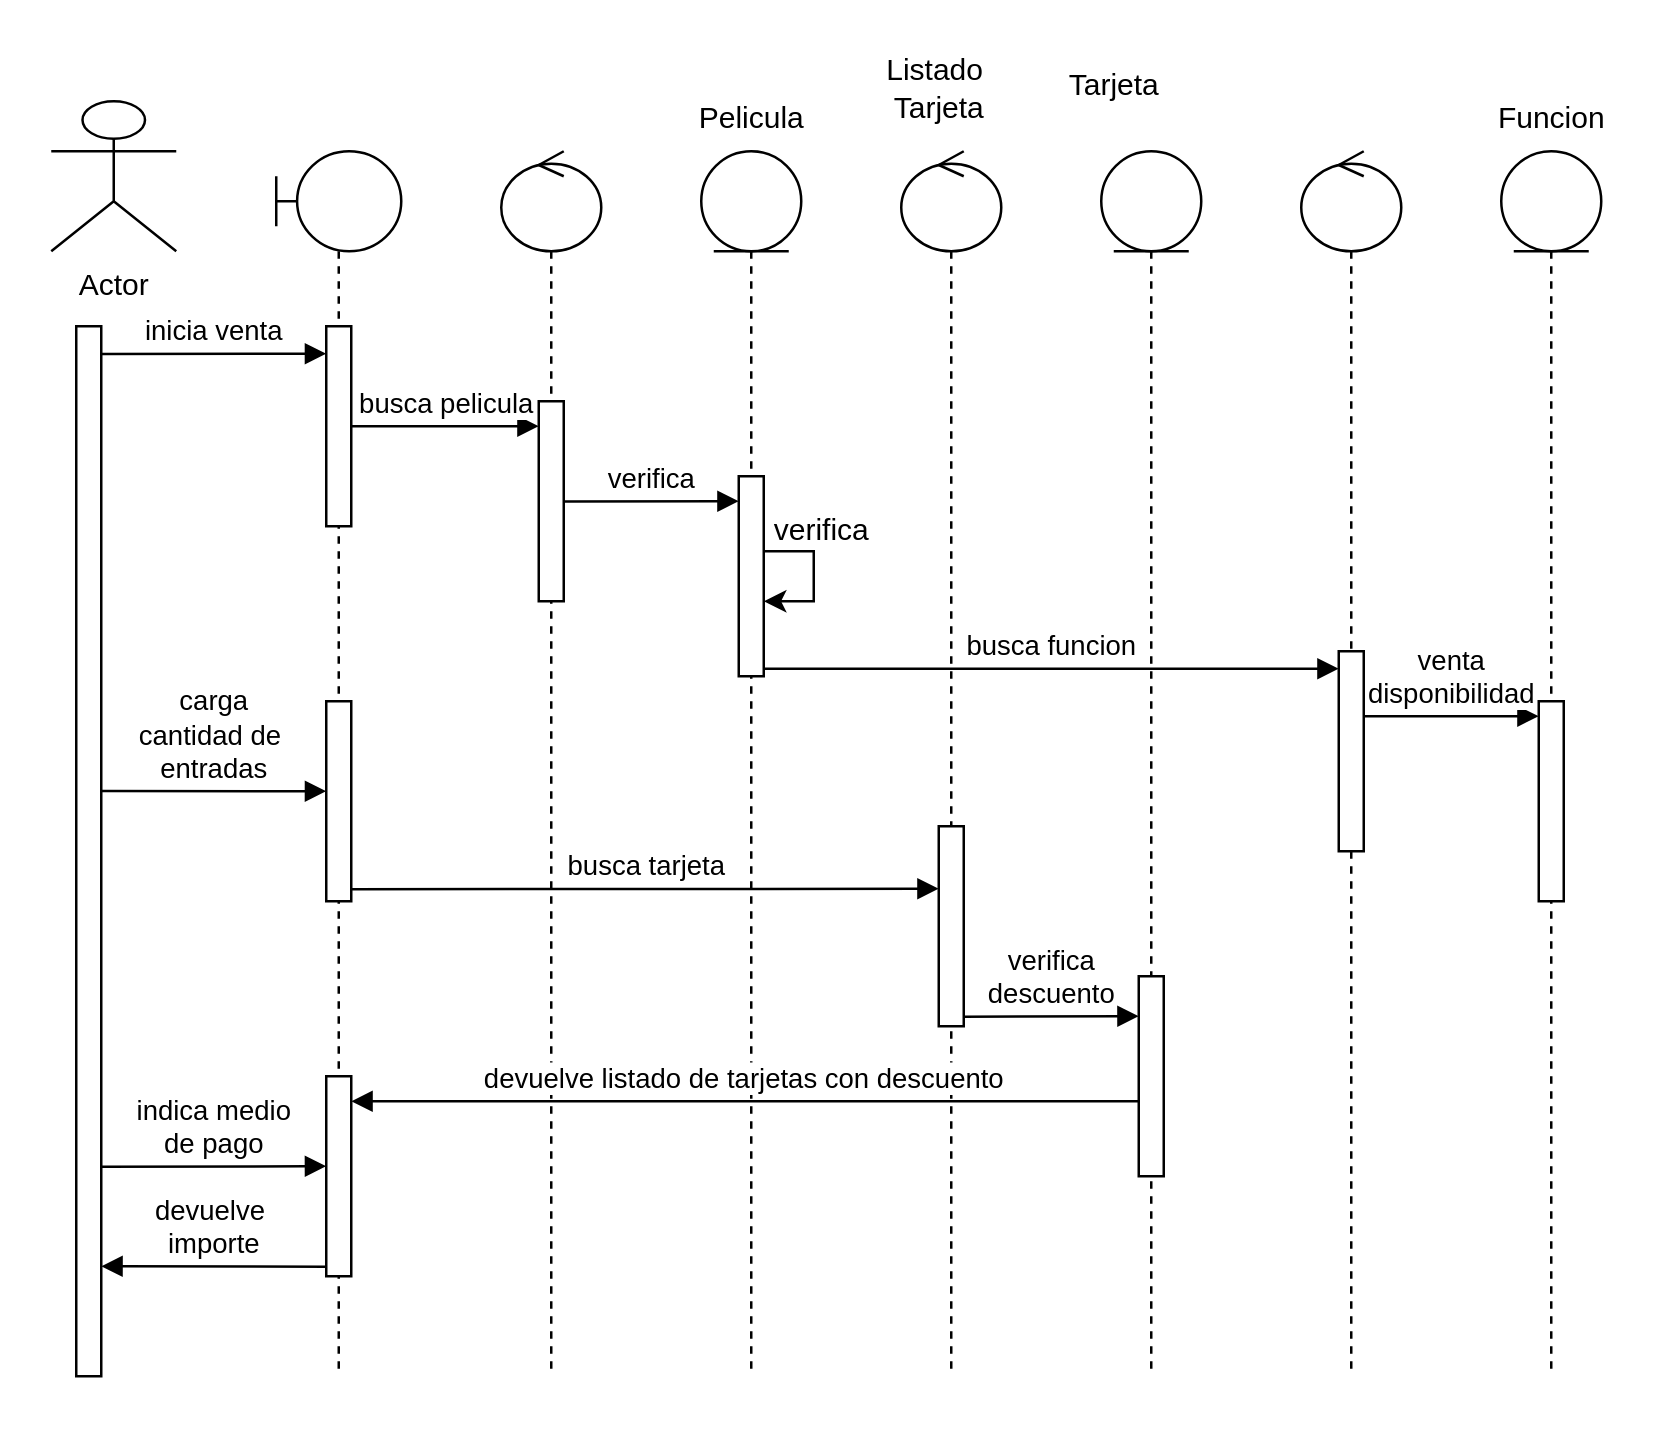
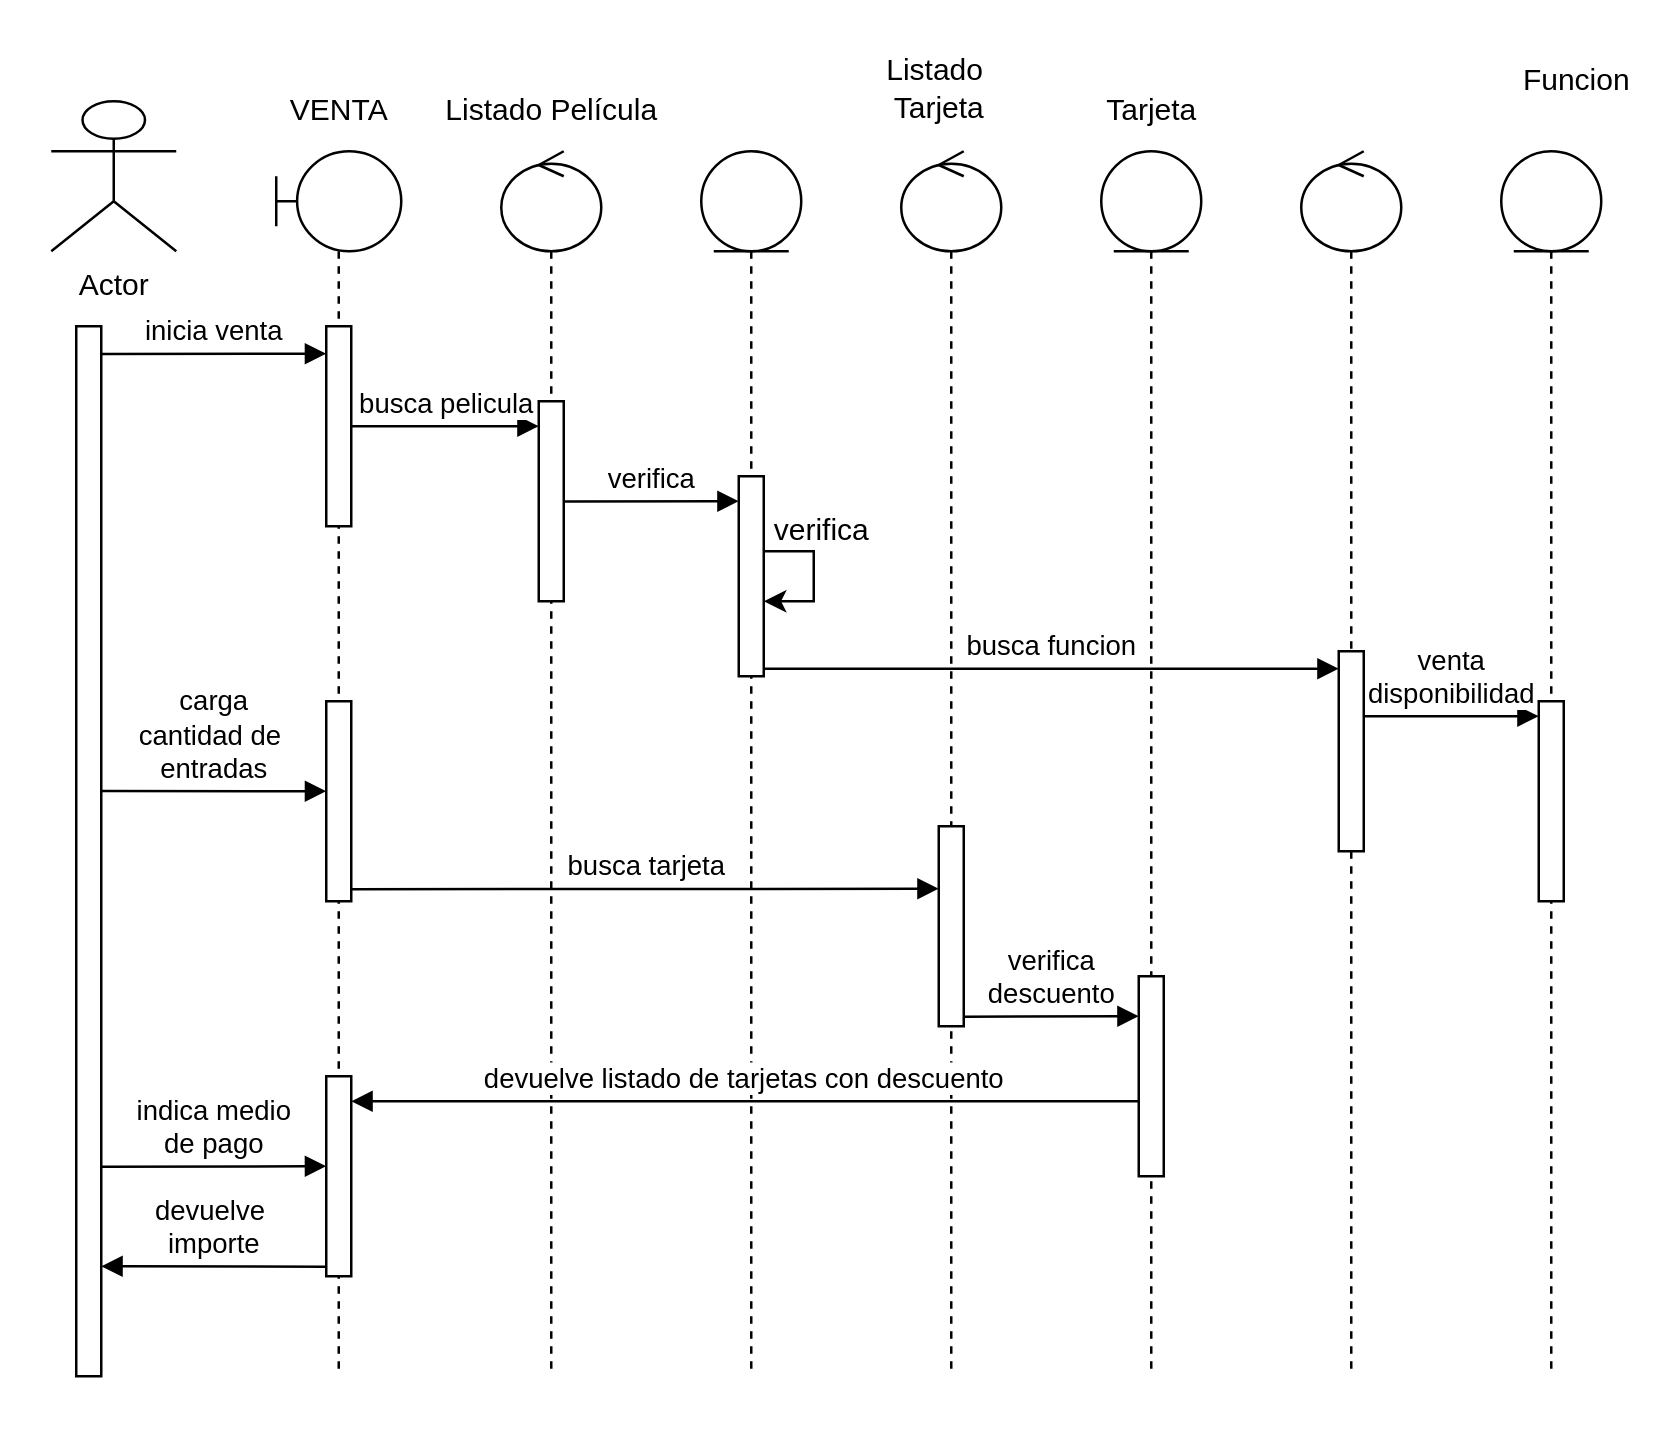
  <mxCell id="0" />
  <mxCell id="1" parent="0" />
  <mxCell id="2" value="Actor" style="shape=umlActor;verticalLabelPosition=bottom;verticalAlign=top;html=1;" parent="1" vertex="1"><mxGeometry x="20" y="40" width="50" height="60" as="geometry" /></mxCell>
  <mxCell id="3" value="" style="html=1;points=[];perimeter=orthogonalPerimeter;outlineConnect=0;targetShapes=umlLifeline;portConstraint=eastwest;newEdgeStyle={&quot;edgeStyle&quot;:&quot;elbowEdgeStyle&quot;,&quot;elbow&quot;:&quot;vertical&quot;,&quot;curved&quot;:0,&quot;rounded&quot;:0};" parent="1" vertex="1"><mxGeometry x="30" y="130" width="10" height="420" as="geometry" /></mxCell>
  <mxCell id="4" value="" style="shape=umlLifeline;perimeter=lifelinePerimeter;whiteSpace=wrap;html=1;container=1;dropTarget=0;collapsible=0;recursiveResize=0;outlineConnect=0;portConstraint=eastwest;newEdgeStyle={&quot;edgeStyle&quot;:&quot;elbowEdgeStyle&quot;,&quot;elbow&quot;:&quot;vertical&quot;,&quot;curved&quot;:0,&quot;rounded&quot;:0};participant=umlBoundary;" parent="1" vertex="1"><mxGeometry x="110" y="60" width="50" height="490" as="geometry" /></mxCell>
  <mxCell id="5" value="" style="html=1;points=[];perimeter=orthogonalPerimeter;outlineConnect=0;targetShapes=umlLifeline;portConstraint=eastwest;newEdgeStyle={&quot;edgeStyle&quot;:&quot;elbowEdgeStyle&quot;,&quot;elbow&quot;:&quot;vertical&quot;,&quot;curved&quot;:0,&quot;rounded&quot;:0};" parent="4" vertex="1"><mxGeometry x="20" y="70" width="10" height="80" as="geometry" /></mxCell>
  <mxCell id="6" value="" style="html=1;points=[];perimeter=orthogonalPerimeter;outlineConnect=0;targetShapes=umlLifeline;portConstraint=eastwest;newEdgeStyle={&quot;edgeStyle&quot;:&quot;elbowEdgeStyle&quot;,&quot;elbow&quot;:&quot;vertical&quot;,&quot;curved&quot;:0,&quot;rounded&quot;:0};" parent="4" vertex="1"><mxGeometry x="20" y="220" width="10" height="80" as="geometry" /></mxCell>
  <mxCell id="7" value="" style="html=1;points=[];perimeter=orthogonalPerimeter;outlineConnect=0;targetShapes=umlLifeline;portConstraint=eastwest;newEdgeStyle={&quot;edgeStyle&quot;:&quot;elbowEdgeStyle&quot;,&quot;elbow&quot;:&quot;vertical&quot;,&quot;curved&quot;:0,&quot;rounded&quot;:0};" parent="4" vertex="1"><mxGeometry x="20" y="370" width="10" height="80" as="geometry" /></mxCell>
  <mxCell id="8" value="" style="shape=umlLifeline;perimeter=lifelinePerimeter;whiteSpace=wrap;html=1;container=1;dropTarget=0;collapsible=0;recursiveResize=0;outlineConnect=0;portConstraint=eastwest;newEdgeStyle={&quot;edgeStyle&quot;:&quot;elbowEdgeStyle&quot;,&quot;elbow&quot;:&quot;vertical&quot;,&quot;curved&quot;:0,&quot;rounded&quot;:0};participant=umlControl;" parent="1" vertex="1"><mxGeometry x="200" y="60" width="40" height="490" as="geometry" /></mxCell>
  <mxCell id="9" value="" style="html=1;points=[];perimeter=orthogonalPerimeter;outlineConnect=0;targetShapes=umlLifeline;portConstraint=eastwest;newEdgeStyle={&quot;edgeStyle&quot;:&quot;elbowEdgeStyle&quot;,&quot;elbow&quot;:&quot;vertical&quot;,&quot;curved&quot;:0,&quot;rounded&quot;:0};" parent="8" vertex="1"><mxGeometry x="15" y="100" width="10" height="80" as="geometry" /></mxCell>
  <mxCell id="10" value="" style="shape=umlLifeline;perimeter=lifelinePerimeter;whiteSpace=wrap;html=1;container=1;dropTarget=0;collapsible=0;recursiveResize=0;outlineConnect=0;portConstraint=eastwest;newEdgeStyle={&quot;edgeStyle&quot;:&quot;elbowEdgeStyle&quot;,&quot;elbow&quot;:&quot;vertical&quot;,&quot;curved&quot;:0,&quot;rounded&quot;:0};participant=umlControl;" parent="1" vertex="1"><mxGeometry x="360" y="60" width="40" height="490" as="geometry" /></mxCell>
  <mxCell id="11" value="" style="html=1;points=[];perimeter=orthogonalPerimeter;outlineConnect=0;targetShapes=umlLifeline;portConstraint=eastwest;newEdgeStyle={&quot;edgeStyle&quot;:&quot;elbowEdgeStyle&quot;,&quot;elbow&quot;:&quot;vertical&quot;,&quot;curved&quot;:0,&quot;rounded&quot;:0};" parent="10" vertex="1"><mxGeometry x="15" y="270" width="10" height="80" as="geometry" /></mxCell>
  <mxCell id="12" value="" style="shape=umlLifeline;perimeter=lifelinePerimeter;whiteSpace=wrap;html=1;container=1;dropTarget=0;collapsible=0;recursiveResize=0;outlineConnect=0;portConstraint=eastwest;newEdgeStyle={&quot;edgeStyle&quot;:&quot;elbowEdgeStyle&quot;,&quot;elbow&quot;:&quot;vertical&quot;,&quot;curved&quot;:0,&quot;rounded&quot;:0};participant=umlEntity;" parent="1" vertex="1"><mxGeometry x="280" y="60" width="40" height="490" as="geometry" /></mxCell>
  <mxCell id="13" value="" style="html=1;points=[];perimeter=orthogonalPerimeter;outlineConnect=0;targetShapes=umlLifeline;portConstraint=eastwest;newEdgeStyle={&quot;edgeStyle&quot;:&quot;elbowEdgeStyle&quot;,&quot;elbow&quot;:&quot;vertical&quot;,&quot;curved&quot;:0,&quot;rounded&quot;:0};" parent="12" vertex="1"><mxGeometry x="15" y="130" width="10" height="80" as="geometry" /></mxCell>
  <mxCell id="14" value="" style="endArrow=classic;html=1;rounded=0;" parent="12" source="13" target="13" edge="1"><mxGeometry width="50" height="50" relative="1" as="geometry"><mxPoint x="50" y="160" as="sourcePoint" /><mxPoint x="100" y="110" as="targetPoint" /></mxGeometry></mxCell>
  <mxCell id="15" value="" style="shape=umlLifeline;perimeter=lifelinePerimeter;whiteSpace=wrap;html=1;container=1;dropTarget=0;collapsible=0;recursiveResize=0;outlineConnect=0;portConstraint=eastwest;newEdgeStyle={&quot;edgeStyle&quot;:&quot;elbowEdgeStyle&quot;,&quot;elbow&quot;:&quot;vertical&quot;,&quot;curved&quot;:0,&quot;rounded&quot;:0};participant=umlEntity;" parent="1" vertex="1"><mxGeometry x="440" y="60" width="40" height="490" as="geometry" /></mxCell>
  <mxCell id="16" value="" style="html=1;points=[];perimeter=orthogonalPerimeter;outlineConnect=0;targetShapes=umlLifeline;portConstraint=eastwest;newEdgeStyle={&quot;edgeStyle&quot;:&quot;elbowEdgeStyle&quot;,&quot;elbow&quot;:&quot;vertical&quot;,&quot;curved&quot;:0,&quot;rounded&quot;:0};" parent="15" vertex="1"><mxGeometry x="15" y="330" width="10" height="80" as="geometry" /></mxCell>
  <mxCell id="17" value="" style="shape=umlLifeline;perimeter=lifelinePerimeter;whiteSpace=wrap;html=1;container=1;dropTarget=0;collapsible=0;recursiveResize=0;outlineConnect=0;portConstraint=eastwest;newEdgeStyle={&quot;edgeStyle&quot;:&quot;elbowEdgeStyle&quot;,&quot;elbow&quot;:&quot;vertical&quot;,&quot;curved&quot;:0,&quot;rounded&quot;:0};participant=umlControl;" parent="1" vertex="1"><mxGeometry x="520" y="60" width="40" height="490" as="geometry" /></mxCell>
  <mxCell id="18" value="" style="html=1;points=[];perimeter=orthogonalPerimeter;outlineConnect=0;targetShapes=umlLifeline;portConstraint=eastwest;newEdgeStyle={&quot;edgeStyle&quot;:&quot;elbowEdgeStyle&quot;,&quot;elbow&quot;:&quot;vertical&quot;,&quot;curved&quot;:0,&quot;rounded&quot;:0};" parent="17" vertex="1"><mxGeometry x="15" y="200" width="10" height="80" as="geometry" /></mxCell>
  <mxCell id="19" value="" style="shape=umlLifeline;perimeter=lifelinePerimeter;whiteSpace=wrap;html=1;container=1;dropTarget=0;collapsible=0;recursiveResize=0;outlineConnect=0;portConstraint=eastwest;newEdgeStyle={&quot;edgeStyle&quot;:&quot;elbowEdgeStyle&quot;,&quot;elbow&quot;:&quot;vertical&quot;,&quot;curved&quot;:0,&quot;rounded&quot;:0};participant=umlEntity;" parent="1" vertex="1"><mxGeometry x="600" y="60" width="40" height="490" as="geometry" /></mxCell>
  <mxCell id="20" value="" style="html=1;points=[];perimeter=orthogonalPerimeter;outlineConnect=0;targetShapes=umlLifeline;portConstraint=eastwest;newEdgeStyle={&quot;edgeStyle&quot;:&quot;elbowEdgeStyle&quot;,&quot;elbow&quot;:&quot;vertical&quot;,&quot;curved&quot;:0,&quot;rounded&quot;:0};" parent="19" vertex="1"><mxGeometry x="15" y="220" width="10" height="80" as="geometry" /></mxCell>
  <mxCell id="21" value="inicia venta" style="html=1;verticalAlign=bottom;endArrow=block;edgeStyle=elbowEdgeStyle;elbow=vertical;curved=0;rounded=0;" parent="1" edge="1"><mxGeometry width="80" relative="1" as="geometry"><mxPoint x="40" y="141.056" as="sourcePoint" /><mxPoint x="130" y="141.056" as="targetPoint" /></mxGeometry></mxCell>
  <mxCell id="22" value="busca pelicula" style="html=1;verticalAlign=bottom;endArrow=block;edgeStyle=elbowEdgeStyle;elbow=vertical;curved=0;rounded=0;" parent="1" source="5" target="9" edge="1"><mxGeometry x="0.013" width="80" relative="1" as="geometry"><mxPoint x="140" y="169.996" as="sourcePoint" /><mxPoint x="210" y="170" as="targetPoint" /><Array as="points"><mxPoint x="200" y="170" /></Array><mxPoint as="offset" /></mxGeometry></mxCell>
  <mxCell id="23" value="verifica" style="html=1;verticalAlign=bottom;endArrow=block;edgeStyle=elbowEdgeStyle;elbow=vertical;curved=0;rounded=0;" parent="1" edge="1"><mxGeometry width="80" relative="1" as="geometry"><mxPoint x="225" y="200.056" as="sourcePoint" /><mxPoint x="295" y="200.056" as="targetPoint" /><Array as="points" /></mxGeometry></mxCell>
  <mxCell id="24" value="busca funcion" style="html=1;verticalAlign=bottom;endArrow=block;edgeStyle=elbowEdgeStyle;elbow=vertical;curved=0;rounded=0;" parent="1" edge="1"><mxGeometry width="80" relative="1" as="geometry"><mxPoint x="305" y="267" as="sourcePoint" /><mxPoint x="535" y="267" as="targetPoint" /><Array as="points"><mxPoint x="370" y="267" /></Array></mxGeometry></mxCell>
  <mxCell id="25" value="venta &lt;br&gt;disponibilidad" style="html=1;verticalAlign=bottom;endArrow=block;edgeStyle=elbowEdgeStyle;elbow=vertical;curved=0;rounded=0;" parent="1" edge="1"><mxGeometry width="80" relative="1" as="geometry"><mxPoint x="545" y="286" as="sourcePoint" /><mxPoint x="615" y="286" as="targetPoint" /><Array as="points" /></mxGeometry></mxCell>
  <mxCell id="26" value="carga&lt;br&gt;cantidad de&amp;nbsp;&lt;br&gt;entradas" style="html=1;verticalAlign=bottom;endArrow=block;edgeStyle=elbowEdgeStyle;elbow=vertical;curved=0;rounded=0;" parent="1" edge="1"><mxGeometry x="-0.003" width="80" relative="1" as="geometry"><mxPoint x="40" y="315.857" as="sourcePoint" /><mxPoint x="130" y="315.857" as="targetPoint" /><mxPoint as="offset" /></mxGeometry></mxCell>
  <mxCell id="27" value="indica medio&lt;br&gt;de pago" style="html=1;verticalAlign=bottom;endArrow=block;edgeStyle=elbowEdgeStyle;elbow=vertical;curved=0;rounded=0;" parent="1" edge="1"><mxGeometry width="80" relative="1" as="geometry"><mxPoint x="40" y="466.2" as="sourcePoint" /><mxPoint x="130" y="466.2" as="targetPoint" /></mxGeometry></mxCell>
  <mxCell id="28" value="devuelve&amp;nbsp;&lt;br&gt;importe" style="html=1;verticalAlign=bottom;endArrow=block;edgeStyle=elbowEdgeStyle;elbow=vertical;curved=0;rounded=0;" parent="1" edge="1"><mxGeometry width="80" relative="1" as="geometry"><mxPoint x="130" y="506.2" as="sourcePoint" /><mxPoint x="40" y="506.2" as="targetPoint" /></mxGeometry></mxCell>
  <mxCell id="29" value="busca tarjeta" style="html=1;verticalAlign=bottom;endArrow=block;edgeStyle=elbowEdgeStyle;elbow=vertical;curved=0;rounded=0;" parent="1" edge="1"><mxGeometry width="80" relative="1" as="geometry"><mxPoint x="140" y="355.19" as="sourcePoint" /><mxPoint x="375" y="355.19" as="targetPoint" /></mxGeometry></mxCell>
  <mxCell id="30" value="verifica&lt;br&gt;descuento" style="html=1;verticalAlign=bottom;endArrow=block;edgeStyle=elbowEdgeStyle;elbow=vertical;curved=0;rounded=0;" parent="1" target="16" edge="1"><mxGeometry width="80" relative="1" as="geometry"><mxPoint x="385" y="406.19" as="sourcePoint" /><mxPoint x="450" y="406" as="targetPoint" /><Array as="points"><mxPoint x="400" y="406" /></Array></mxGeometry></mxCell>
  <mxCell id="31" value="devuelve listado de tarjetas con descuento" style="html=1;verticalAlign=bottom;endArrow=block;edgeStyle=elbowEdgeStyle;elbow=vertical;curved=0;rounded=0;" parent="1" edge="1"><mxGeometry x="0.001" width="80" relative="1" as="geometry"><mxPoint x="455" y="440" as="sourcePoint" /><mxPoint x="140" y="440" as="targetPoint" /><mxPoint as="offset" /></mxGeometry></mxCell>
  <mxCell id="32" value="verifica" style="text;html=1;align=center;verticalAlign=middle;resizable=0;points=[];autosize=1;strokeColor=none;fillColor=none;" parent="1" vertex="1"><mxGeometry x="298" y="197" width="60" height="30" as="geometry" /></mxCell>
- <mxCell id="35" value="Pelicula" style="text;html=1;align=center;verticalAlign=middle;resizable=0;points=[];autosize=1;" vertex="1" parent="1"><mxGeometry x="270" y="37" width="60" height="20" as="geometry" /></mxCell>
+ <mxCell id="33" value="VENTA" style="text;html=1;align=center;verticalAlign=middle;resizable=0;points=[];autosize=1;" vertex="1" parent="1"><mxGeometry x="110" y="34" width="50" height="20" as="geometry" /></mxCell>
+ <mxCell id="34" value="Listado Película" style="text;html=1;align=center;verticalAlign=middle;resizable=0;points=[];autosize=1;" vertex="1" parent="1"><mxGeometry x="170" y="34" width="100" height="20" as="geometry" /></mxCell>
  <mxCell id="36" value="Listado&amp;nbsp;&lt;br&gt;Tarjeta" style="text;html=1;align=center;verticalAlign=middle;resizable=0;points=[];autosize=1;" vertex="1" parent="1"><mxGeometry x="345" y="20" width="60" height="30" as="geometry" /></mxCell>
- <mxCell id="37" value="Tarjeta" style="text;html=1;align=center;verticalAlign=middle;resizable=0;points=[];autosize=1;" vertex="1" parent="1"><mxGeometry x="420" y="24" width="50" height="20" as="geometry" /></mxCell>
- <mxCell id="38" value="Funcion" style="text;html=1;align=center;verticalAlign=middle;resizable=0;points=[];autosize=1;" vertex="1" parent="1"><mxGeometry x="590" y="37" width="60" height="20" as="geometry" /></mxCell>
+ <mxCell id="37" value="Tarjeta" style="text;html=1;align=center;verticalAlign=middle;resizable=0;points=[];autosize=1;" vertex="1" parent="1"><mxGeometry x="435" y="34" width="50" height="20" as="geometry" /></mxCell>
+ <mxCell id="38" value="Funcion" style="text;html=1;align=center;verticalAlign=middle;resizable=0;points=[];autosize=1;" vertex="1" parent="1"><mxGeometry x="600" y="22" width="60" height="20" as="geometry" /></mxCell>
